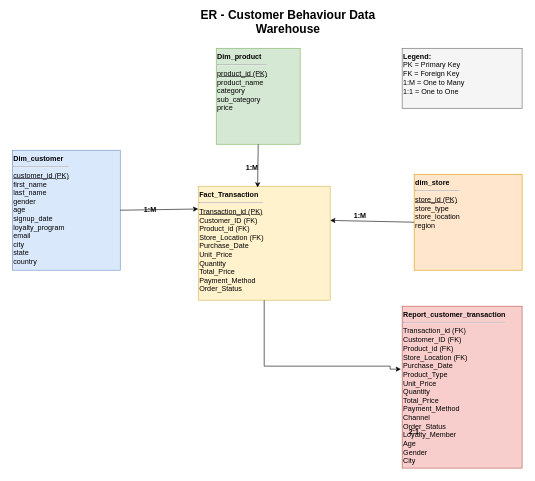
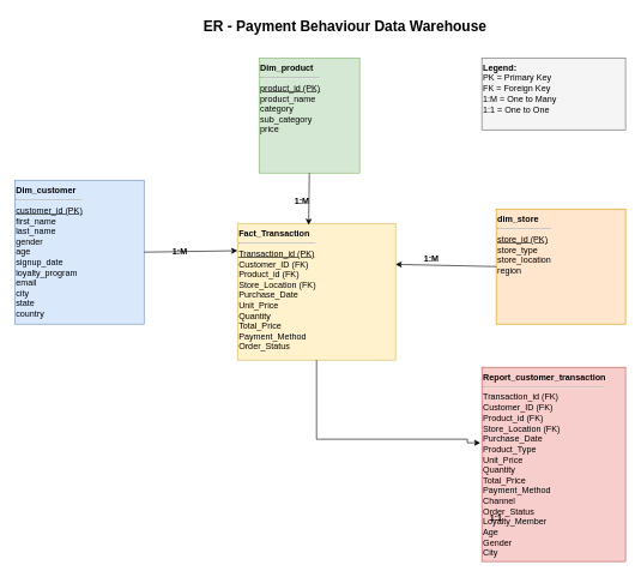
  <mxCell id="0" />
  <mxCell id="1" parent="0" />
- <mxCell id="2" value="ER - Customer Behaviour Data Warehouse" style="text;html=1;strokeColor=none;fillColor=none;align=center;verticalAlign=middle;whiteSpace=wrap;rounded=0;fontSize=20;fontStyle=1" vertex="1" parent="1"><mxGeometry x="280" y="20" width="400" height="30" as="geometry" /></mxCell>
+ <mxCell id="2" value="ER - Payment Behaviour Data Warehouse" style="text;html=1;strokeColor=none;fillColor=none;align=center;verticalAlign=middle;whiteSpace=wrap;rounded=0;fontSize=20;fontStyle=1" vertex="1" parent="1"><mxGeometry x="280" y="20" width="400" height="30" as="geometry" /></mxCell>
  <mxCell id="3" value="&lt;div&gt;&lt;b&gt;Fact_Transaction&lt;/b&gt;&lt;/div&gt;&lt;div&gt;&lt;hr&gt;&lt;/div&gt;&lt;div&gt;&lt;u&gt;Transaction_id (PK)&lt;/u&gt;&lt;/div&gt;&lt;div&gt;Customer_ID (FK)&lt;/div&gt;&lt;div&gt;Product_id (FK)&lt;/div&gt;&lt;div&gt;Store_Location (FK)&lt;/div&gt;&lt;div&gt;Purchase_Date&lt;/div&gt;&lt;div&gt;Unit_Price&lt;/div&gt;&lt;div&gt;Quantity&lt;/div&gt;&lt;div&gt;Total_Price&lt;/div&gt;&lt;div&gt;Payment_Method&lt;/div&gt;&lt;div&gt;Order_Status&lt;/div&gt;" style="whiteSpace=wrap;html=1;align=left;fillColor=#fff2cc;strokeColor=#d6b656;verticalAlign=top;fontSize=12;" vertex="1" parent="1"><mxGeometry x="330" y="310" width="220" height="190" as="geometry" /></mxCell>
  <mxCell id="4" value="&lt;div&gt;&lt;b&gt;Dim_customer&lt;/b&gt;&lt;/div&gt;&lt;div&gt;&lt;hr&gt;&lt;/div&gt;&lt;div&gt;&lt;u&gt;customer_id (PK)&lt;/u&gt;&lt;/div&gt;&lt;div&gt;first_name&lt;/div&gt;&lt;div&gt;last_name&lt;/div&gt;&lt;div&gt;gender&lt;/div&gt;&lt;div&gt;age&lt;/div&gt;&lt;div&gt;signup_date&lt;/div&gt;&lt;div&gt;loyalty_program&lt;/div&gt;&lt;div&gt;email&lt;/div&gt;&lt;div&gt;city&lt;/div&gt;&lt;div&gt;state&lt;/div&gt;&lt;div&gt;country&lt;/div&gt;" style="whiteSpace=wrap;html=1;align=left;fillColor=#dae8fc;strokeColor=#6c8ebf;verticalAlign=top;fontSize=12;" vertex="1" parent="1"><mxGeometry x="20" y="250" width="180" height="200" as="geometry" /></mxCell>
  <mxCell id="5" value="&lt;div&gt;&lt;b&gt;Dim_product&lt;/b&gt;&lt;/div&gt;&lt;div&gt;&lt;hr&gt;&lt;/div&gt;&lt;div&gt;&lt;u&gt;product_id (PK)&lt;/u&gt;&lt;/div&gt;&lt;div&gt;product_name&lt;/div&gt;&lt;div&gt;category&lt;/div&gt;&lt;div&gt;sub_category&lt;/div&gt;&lt;div&gt;price&lt;/div&gt;" style="whiteSpace=wrap;html=1;align=left;fillColor=#d5e8d4;strokeColor=#82b366;verticalAlign=top;fontSize=12;" vertex="1" parent="1"><mxGeometry x="360" y="80" width="140" height="160" as="geometry" /></mxCell>
  <mxCell id="6" value="&lt;div&gt;&lt;b&gt;dim_store&lt;/b&gt;&lt;/div&gt;&lt;div&gt;&lt;hr&gt;&lt;/div&gt;&lt;div&gt;&lt;u&gt;store_id (PK)&lt;/u&gt;&lt;/div&gt;&lt;div&gt;store_type&lt;/div&gt;&lt;div&gt;store_location&lt;/div&gt;&lt;div&gt;region&lt;/div&gt;" style="whiteSpace=wrap;html=1;align=left;fillColor=#ffe6cc;strokeColor=#d79b00;verticalAlign=top;fontSize=12;" vertex="1" parent="1"><mxGeometry x="690" y="290" width="180" height="160" as="geometry" /></mxCell>
  <mxCell id="7" value="&lt;div&gt;&lt;b&gt;Report_customer_transaction&lt;/b&gt;&lt;/div&gt;&lt;div&gt;&lt;hr&gt;&lt;/div&gt;&lt;div&gt;Transaction_id (FK)&lt;/div&gt;&lt;div&gt;Customer_ID (FK)&lt;/div&gt;&lt;div&gt;Product_id (FK)&lt;/div&gt;&lt;div&gt;Store_Location (FK)&lt;/div&gt;&lt;div&gt;Purchase_Date&lt;/div&gt;&lt;div&gt;Product_Type&lt;/div&gt;&lt;div&gt;Unit_Price&lt;/div&gt;&lt;div&gt;Quantity&lt;/div&gt;&lt;div&gt;Total_Price&lt;/div&gt;&lt;div&gt;Payment_Method&lt;/div&gt;&lt;div&gt;Channel&lt;/div&gt;&lt;div&gt;Order_Status&lt;/div&gt;&lt;div&gt;Loyalty_Member&lt;/div&gt;&lt;div&gt;Age&lt;/div&gt;&lt;div&gt;Gender&lt;/div&gt;&lt;div&gt;City&lt;/div&gt;" style="whiteSpace=wrap;html=1;align=left;fillColor=#f8cecc;strokeColor=#b85450;verticalAlign=top;fontSize=12;" vertex="1" parent="1"><mxGeometry x="670" y="510" width="200" height="270" as="geometry" /></mxCell>
  <mxCell id="8" value="" style="endArrow=classic;html=1;rounded=0;exitX=1;exitY=0.5;exitDx=0;exitDy=0;entryX=0;entryY=0.2;entryDx=0;entryDy=0;" edge="1" parent="1" source="4" target="3"><mxGeometry width="50" height="50" relative="1" as="geometry"><mxPoint x="280" y="410" as="sourcePoint" /><mxPoint x="330" y="360" as="targetPoint" /></mxGeometry></mxCell>
  <mxCell id="9" value="1:M" style="text;html=1;strokeColor=none;fillColor=none;align=center;verticalAlign=middle;whiteSpace=wrap;rounded=0;fontSize=12;fontStyle=1" vertex="1" parent="1"><mxGeometry x="230" y="340" width="40" height="20" as="geometry" /></mxCell>
  <mxCell id="10" value="" style="endArrow=classic;html=1;rounded=0;exitX=0.5;exitY=1;exitDx=0;exitDy=0;entryX=0.45;entryY=0.011;entryDx=0;entryDy=0;entryPerimeter=0;" edge="1" parent="1" source="5" target="3"><mxGeometry width="50" height="50" relative="1" as="geometry"><mxPoint x="280" y="410" as="sourcePoint" /><mxPoint x="330" y="360" as="targetPoint" /></mxGeometry></mxCell>
  <mxCell id="11" value="1:M" style="text;html=1;strokeColor=none;fillColor=none;align=center;verticalAlign=middle;whiteSpace=wrap;rounded=0;fontSize=12;fontStyle=1" vertex="1" parent="1"><mxGeometry x="400" y="270" width="40" height="20" as="geometry" /></mxCell>
  <mxCell id="12" value="" style="endArrow=classic;html=1;rounded=0;exitX=0;exitY=0.5;exitDx=0;exitDy=0;entryX=1;entryY=0.3;entryDx=0;entryDy=0;" edge="1" parent="1" source="6" target="3"><mxGeometry width="50" height="50" relative="1" as="geometry"><mxPoint x="280" y="410" as="sourcePoint" /><mxPoint x="330" y="360" as="targetPoint" /></mxGeometry></mxCell>
  <mxCell id="13" value="1:M" style="text;html=1;strokeColor=none;fillColor=none;align=center;verticalAlign=middle;whiteSpace=wrap;rounded=0;fontSize=12;fontStyle=1" vertex="1" parent="1"><mxGeometry x="580" y="350" width="40" height="20" as="geometry" /></mxCell>
- <mxCell id="14" value="2:1" style="text;html=1;strokeColor=none;fillColor=none;align=center;verticalAlign=middle;whiteSpace=wrap;rounded=0;fontSize=12;fontStyle=1" vertex="1" parent="1"><mxGeometry x="670" y="710" width="40" height="20" as="geometry" /></mxCell>
+ <mxCell id="14" value="1:1" style="text;html=1;strokeColor=none;fillColor=none;align=center;verticalAlign=middle;whiteSpace=wrap;rounded=0;fontSize=12;fontStyle=1" vertex="1" parent="1"><mxGeometry x="670" y="710" width="40" height="20" as="geometry" /></mxCell>
  <mxCell id="15" value="&lt;b&gt;Legend:&lt;/b&gt;&lt;br&gt;PK = Primary Key&lt;br&gt;FK = Foreign Key&lt;br&gt;1:M = One to Many&lt;br&gt;1:1 = One to One" style="whiteSpace=wrap;html=1;align=left;fillColor=#f5f5f5;strokeColor=#666666;verticalAlign=top;fontSize=12;" vertex="1" parent="1"><mxGeometry x="670" y="80" width="200" height="100" as="geometry" /></mxCell>
  <mxCell id="16" style="edgeStyle=orthogonalEdgeStyle;rounded=0;orthogonalLoop=1;jettySize=auto;html=1;exitX=0.5;exitY=1;exitDx=0;exitDy=0;entryX=-0.01;entryY=0.389;entryDx=0;entryDy=0;entryPerimeter=0;" edge="1" parent="1" source="3" target="7"><mxGeometry relative="1" as="geometry"><Array as="points"><mxPoint x="440" y="610" /><mxPoint x="650" y="610" /><mxPoint x="650" y="615" /></Array></mxGeometry></mxCell>
